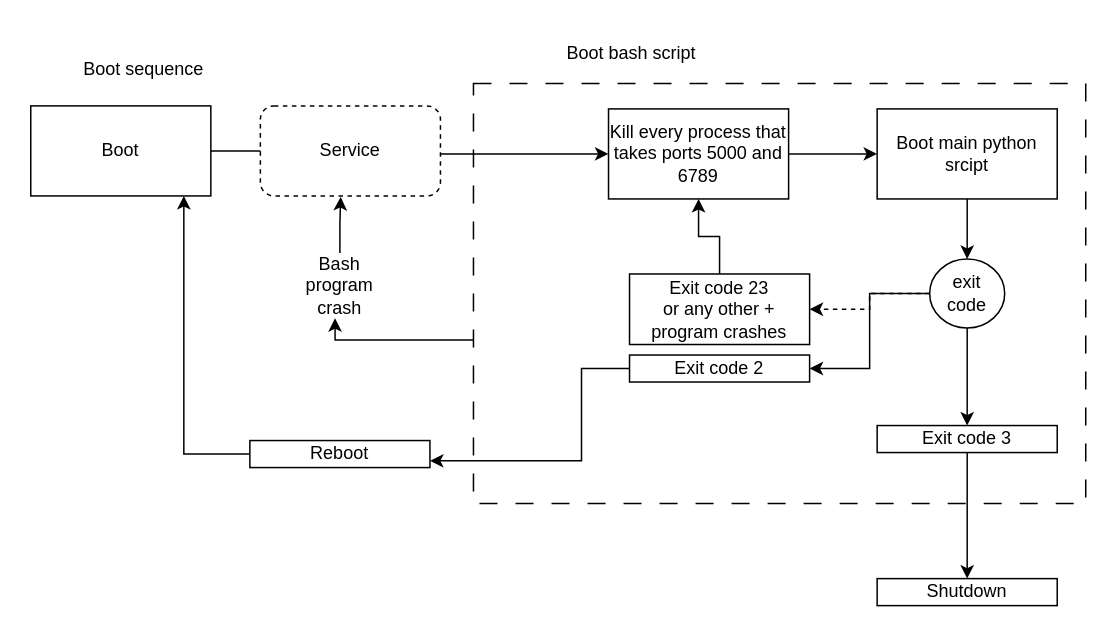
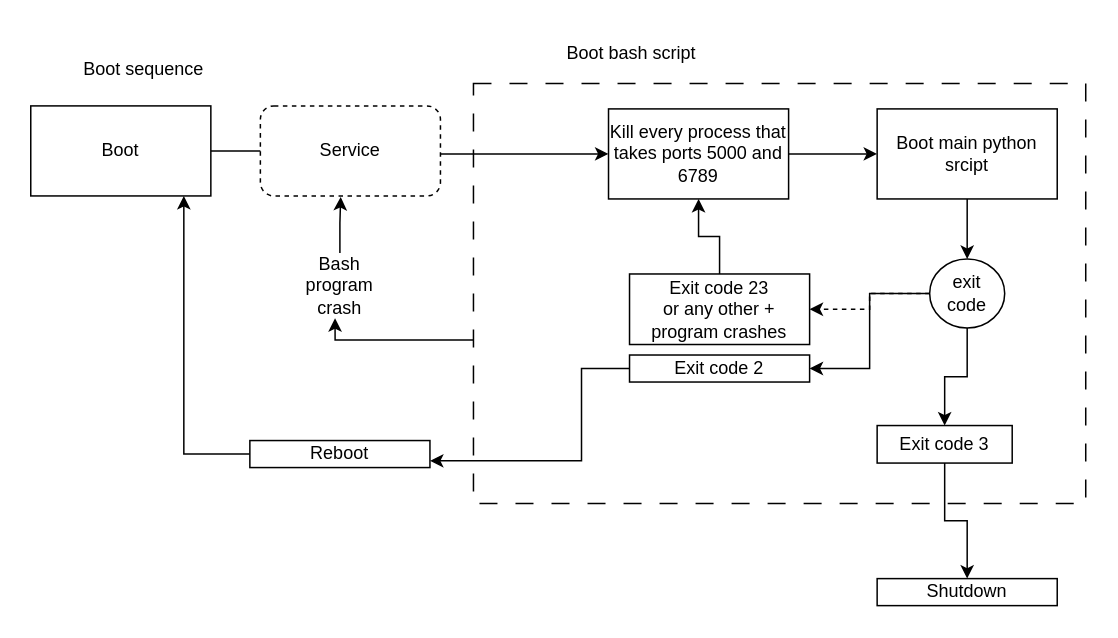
  <mxCell id="0" />
  <mxCell id="1" parent="0" />
  <mxCell id="2" value="" style="rounded=0;whiteSpace=wrap;html=1;dashed=1;dashPattern=12 12;" vertex="1" parent="1"><mxGeometry x="315" y="55" width="408" height="280" as="geometry" /></mxCell>
  <mxCell id="3" style="edgeStyle=orthogonalEdgeStyle;rounded=0;orthogonalLoop=1;jettySize=auto;html=1;" edge="1" parent="1" source="4" target="6"><mxGeometry relative="1" as="geometry" /></mxCell>
  <mxCell id="4" value="Boot" style="rounded=0;whiteSpace=wrap;html=1;" vertex="1" parent="1"><mxGeometry x="20" y="70" width="120" height="60" as="geometry" /></mxCell>
  <mxCell id="5" style="edgeStyle=orthogonalEdgeStyle;rounded=0;orthogonalLoop=1;jettySize=auto;html=1;" edge="1" parent="1" source="6" target="8"><mxGeometry relative="1" as="geometry" /></mxCell>
  <mxCell id="6" value="Kill every process that takes ports 5000 and 6789" style="rounded=0;whiteSpace=wrap;html=1;" vertex="1" parent="1"><mxGeometry x="405" y="72" width="120" height="60" as="geometry" /></mxCell>
  <mxCell id="7" value="" style="edgeStyle=orthogonalEdgeStyle;rounded=0;orthogonalLoop=1;jettySize=auto;html=1;" edge="1" parent="1" source="8" target="22"><mxGeometry relative="1" as="geometry" /></mxCell>
  <mxCell id="8" value="Boot main python srcipt" style="rounded=0;whiteSpace=wrap;html=1;" vertex="1" parent="1"><mxGeometry x="584" y="72" width="120" height="60" as="geometry" /></mxCell>
  <mxCell id="9" value="Boot bash script" style="text;html=1;align=center;verticalAlign=middle;whiteSpace=wrap;rounded=0;" vertex="1" parent="1"><mxGeometry x="325" y="20" width="191" height="30" as="geometry" /></mxCell>
  <mxCell id="10" style="edgeStyle=orthogonalEdgeStyle;rounded=0;orthogonalLoop=1;jettySize=auto;html=1;entryX=1;entryY=0.75;entryDx=0;entryDy=0;" edge="1" parent="1" source="11" target="17"><mxGeometry relative="1" as="geometry"><Array as="points"><mxPoint x="387" y="306" /></Array></mxGeometry></mxCell>
  <mxCell id="11" value="Exit code 2" style="whiteSpace=wrap;html=1;rounded=0;" vertex="1" parent="1"><mxGeometry x="419" y="236" width="120" height="18" as="geometry" /></mxCell>
  <mxCell id="12" style="edgeStyle=orthogonalEdgeStyle;rounded=0;orthogonalLoop=1;jettySize=auto;html=1;" edge="1" parent="1" source="13" target="18"><mxGeometry relative="1" as="geometry" /></mxCell>
- <mxCell id="13" value="&lt;div&gt;Exit code 3&lt;/div&gt;" style="whiteSpace=wrap;html=1;rounded=0;" vertex="1" parent="1"><mxGeometry x="584" y="283" width="120" height="18" as="geometry" /></mxCell>
+ <mxCell id="13" value="&lt;div&gt;Exit code 3&lt;/div&gt;" style="whiteSpace=wrap;html=1;rounded=0;" vertex="1" parent="1"><mxGeometry x="584" y="283" width="90" height="25" as="geometry" /></mxCell>
  <mxCell id="14" style="edgeStyle=orthogonalEdgeStyle;rounded=0;orthogonalLoop=1;jettySize=auto;html=1;" edge="1" parent="1" source="15" target="6"><mxGeometry relative="1" as="geometry" /></mxCell>
  <mxCell id="15" value="&lt;div&gt;Exit code 23&lt;br&gt;or any other + program crashes&lt;/div&gt;" style="whiteSpace=wrap;html=1;rounded=0;" vertex="1" parent="1"><mxGeometry x="419" y="182" width="120" height="47" as="geometry" /></mxCell>
  <mxCell id="16" style="edgeStyle=orthogonalEdgeStyle;rounded=0;orthogonalLoop=1;jettySize=auto;html=1;" edge="1" parent="1" source="17" target="4"><mxGeometry relative="1" as="geometry"><Array as="points"><mxPoint x="122" y="302" /></Array></mxGeometry></mxCell>
  <mxCell id="17" value="Reboot" style="whiteSpace=wrap;html=1;rounded=0;" vertex="1" parent="1"><mxGeometry x="166" y="293" width="120" height="18" as="geometry" /></mxCell>
  <mxCell id="18" value="Shutdown" style="whiteSpace=wrap;html=1;rounded=0;" vertex="1" parent="1"><mxGeometry x="584" y="385" width="120" height="18" as="geometry" /></mxCell>
  <mxCell id="19" style="edgeStyle=orthogonalEdgeStyle;rounded=0;orthogonalLoop=1;jettySize=auto;html=1;dashed=1;" edge="1" parent="1" source="22" target="15"><mxGeometry relative="1" as="geometry" /></mxCell>
  <mxCell id="20" style="edgeStyle=orthogonalEdgeStyle;rounded=0;orthogonalLoop=1;jettySize=auto;html=1;entryX=1;entryY=0.5;entryDx=0;entryDy=0;" edge="1" parent="1" source="22" target="11"><mxGeometry relative="1" as="geometry" /></mxCell>
  <mxCell id="21" style="edgeStyle=orthogonalEdgeStyle;rounded=0;orthogonalLoop=1;jettySize=auto;html=1;entryX=0.5;entryY=0;entryDx=0;entryDy=0;" edge="1" parent="1" source="22" target="13"><mxGeometry relative="1" as="geometry" /></mxCell>
  <mxCell id="22" value="&lt;div&gt;exit&lt;/div&gt;&lt;div&gt;code&lt;/div&gt;" style="ellipse;whiteSpace=wrap;html=1;rounded=0;" vertex="1" parent="1"><mxGeometry x="619" y="172" width="50" height="46" as="geometry" /></mxCell>
  <mxCell id="23" value="Service" style="rounded=1;whiteSpace=wrap;html=1;dashed=1;strokeWidth=1;" vertex="1" parent="1"><mxGeometry x="173" y="70" width="120" height="60" as="geometry" /></mxCell>
  <mxCell id="24" style="edgeStyle=orthogonalEdgeStyle;rounded=0;orthogonalLoop=1;jettySize=auto;html=1;entryX=0.446;entryY=1.011;entryDx=0;entryDy=0;entryPerimeter=0;" edge="1" parent="1" source="26" target="23"><mxGeometry relative="1" as="geometry" /></mxCell>
  <mxCell id="25" value="" style="edgeStyle=orthogonalEdgeStyle;rounded=0;orthogonalLoop=1;jettySize=auto;html=1;entryX=0.446;entryY=1.011;entryDx=0;entryDy=0;entryPerimeter=0;" edge="1" parent="1" source="2" target="26"><mxGeometry relative="1" as="geometry"><mxPoint x="315" y="195" as="sourcePoint" /><mxPoint x="227" y="131" as="targetPoint" /><Array as="points"><mxPoint x="223" y="226" /></Array></mxGeometry></mxCell>
  <mxCell id="26" value="Bash program crash" style="text;html=1;align=center;verticalAlign=middle;whiteSpace=wrap;rounded=0;" vertex="1" parent="1"><mxGeometry x="196" y="168" width="60" height="43" as="geometry" /></mxCell>
  <mxCell id="27" value="Boot sequence" style="text;html=1;align=center;verticalAlign=middle;whiteSpace=wrap;rounded=0;" vertex="1" parent="1"><mxGeometry x="44" y="31" width="103" height="30" as="geometry" /></mxCell>
